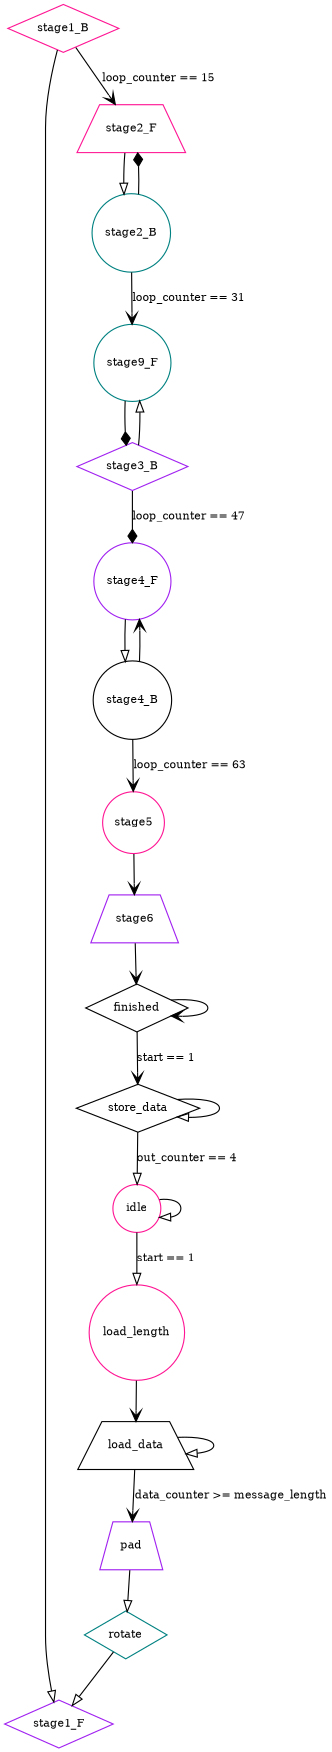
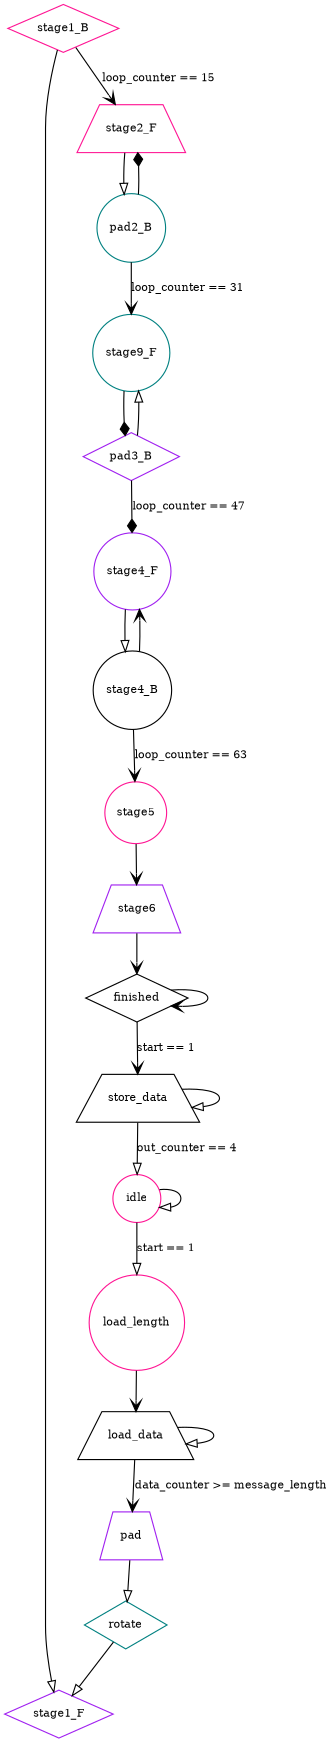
  digraph {
    fontname="DejaVu Serif"
    node [color=deeppink fontname="DejaVu Serif" fontsize=10 shape=circle]
    edge [arrowhead=onormal fontname="DejaVu Serif" fontsize=10]
    idle [height=0.6]
    load_length [height=0.6]
    load_data [color=black height=0.6 shape=trapezium]
    pad [color=purple height=0.6 shape=trapezium]
    rotate [color=teal height=0.6 shape=diamond]
    stage1_F [color=purple height=0.6 shape=diamond]
    stage1_B [height=0.6 shape=diamond]
    stage2_F [height=0.6 shape=trapezium]
-   stage2_B [color=teal height=0.6]
+   stage2_B [color=teal height=0.6 label=pad2_B]
    n10 [color=teal height=0.6 label=stage9_F]
-   stage3_B [color=purple height=0.6 shape=diamond]
+   stage3_B [color=purple height=0.6 shape=diamond label=pad3_B]
    stage4_F [color=purple height=0.6]
    stage4_B [color=black height=0.6]
    stage5 [height=0.6]
    stage6 [color=purple height=0.6 shape=trapezium]
    finished [color=black height=0.6 shape=diamond]
-   store_data [color=black height=0.6 shape=diamond]
+   store_data [color=black height=0.6 shape=trapezium]
    idle -> idle
    idle -> load_length [label="start == 1"]
    load_length -> load_data [arrowhead=vee]
    load_data -> load_data
    load_data -> pad [arrowhead=vee label="data_counter >= message_length"]
    pad -> rotate
    rotate -> stage1_F
    stage1_B -> stage1_F
    stage1_B -> stage2_F [arrowhead=vee label="loop_counter == 15"]
    stage2_F -> stage2_B
    stage2_B -> stage2_F [arrowhead=diamond]
    stage2_B -> n10 [arrowhead=vee label="loop_counter == 31"]
    n10 -> stage3_B [arrowhead=diamond]
    stage3_B -> n10
    stage3_B -> stage4_F [arrowhead=diamond label="loop_counter == 47"]
    stage4_F -> stage4_B
    stage4_B -> stage4_F [arrowhead=vee]
    stage4_B -> stage5 [arrowhead=vee label="loop_counter == 63"]
    stage5 -> stage6 [arrowhead=vee]
    stage6 -> finished [arrowhead=vee]
    finished -> finished [arrowhead=vee]
    finished -> store_data [arrowhead=vee label="start == 1"]
    store_data -> idle [label="out_counter == 4"]
    store_data -> store_data
  }
